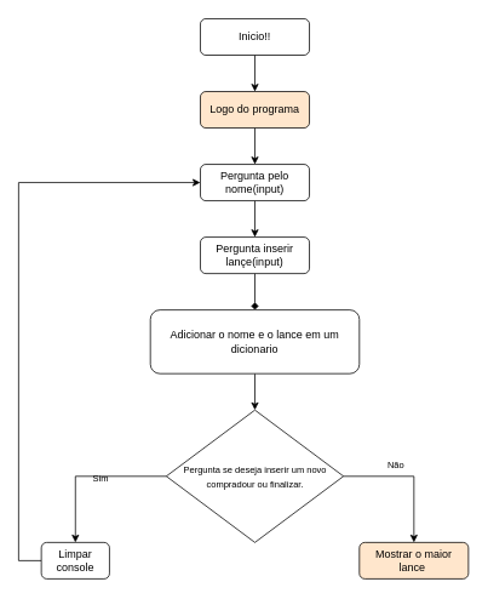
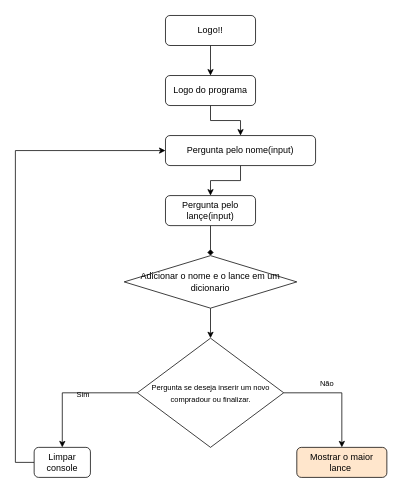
  <mxCell id="0" />
  <mxCell id="1" parent="0" />
  <mxCell id="2" value="" style="edgeStyle=orthogonalEdgeStyle;rounded=0;orthogonalLoop=1;jettySize=auto;html=1;" edge="1" parent="1" source="3" target="5"><mxGeometry relative="1" as="geometry" /></mxCell>
- <mxCell id="3" value="Inicio!!" style="rounded=1;whiteSpace=wrap;html=1;fontSize=12;glass=0;strokeWidth=1;shadow=0;" parent="1" vertex="1"><mxGeometry x="220" y="20" width="120" height="40" as="geometry" /></mxCell>
+ <mxCell id="3" value="Logo!!" style="rounded=1;whiteSpace=wrap;html=1;fontSize=12;glass=0;strokeWidth=1;shadow=0;" parent="1" vertex="1"><mxGeometry x="220" y="20" width="120" height="40" as="geometry" /></mxCell>
  <mxCell id="4" value="" style="edgeStyle=orthogonalEdgeStyle;rounded=0;orthogonalLoop=1;jettySize=auto;html=1;" edge="1" parent="1" source="5" target="7"><mxGeometry relative="1" as="geometry" /></mxCell>
- <mxCell id="5" value="Logo do programa" style="rounded=1;whiteSpace=wrap;html=1;fontSize=12;glass=0;strokeWidth=1;shadow=0;fillColor=#ffe6cc;" vertex="1" parent="1"><mxGeometry x="220" y="100" width="120" height="40" as="geometry" /></mxCell>
+ <mxCell id="5" value="Logo do programa" style="rounded=1;whiteSpace=wrap;html=1;fontSize=12;glass=0;strokeWidth=1;shadow=0;" vertex="1" parent="1"><mxGeometry x="220" y="100" width="120" height="40" as="geometry" /></mxCell>
  <mxCell id="6" value="" style="edgeStyle=orthogonalEdgeStyle;rounded=0;orthogonalLoop=1;jettySize=auto;html=1;" edge="1" parent="1" source="7" target="9"><mxGeometry relative="1" as="geometry" /></mxCell>
- <mxCell id="7" value="Pergunta pelo nome(input)" style="rounded=1;whiteSpace=wrap;html=1;fontSize=12;glass=0;strokeWidth=1;shadow=0;" vertex="1" parent="1"><mxGeometry x="220" y="180" width="120" height="40" as="geometry" /></mxCell>
+ <mxCell id="7" value="Pergunta pelo nome(input)" style="rounded=1;whiteSpace=wrap;html=1;fontSize=12;glass=0;strokeWidth=1;shadow=0;" vertex="1" parent="1"><mxGeometry x="220" y="180" width="200" height="40" as="geometry" /></mxCell>
  <mxCell id="8" value="" style="edgeStyle=orthogonalEdgeStyle;rounded=0;orthogonalLoop=1;jettySize=auto;html=1;endArrow=diamond;" edge="1" parent="1" source="9" target="11"><mxGeometry relative="1" as="geometry" /></mxCell>
- <mxCell id="9" value="Pergunta inserir lançe(input)" style="rounded=1;whiteSpace=wrap;html=1;fontSize=12;glass=0;strokeWidth=1;shadow=0;" vertex="1" parent="1"><mxGeometry x="220" y="260" width="120" height="40" as="geometry" /></mxCell>
+ <mxCell id="9" value="Pergunta pelo lançe(input)" style="rounded=1;whiteSpace=wrap;html=1;fontSize=12;glass=0;strokeWidth=1;shadow=0;" vertex="1" parent="1"><mxGeometry x="220" y="260" width="120" height="40" as="geometry" /></mxCell>
  <mxCell id="10" value="" style="edgeStyle=orthogonalEdgeStyle;rounded=0;orthogonalLoop=1;jettySize=auto;html=1;fontSize=10;" edge="1" parent="1" source="11" target="14"><mxGeometry relative="1" as="geometry" /></mxCell>
- <mxCell id="11" value="Adicionar o nome e o lance em um dicionario" style="rounded=1;whiteSpace=wrap;html=1;fontSize=12;glass=0;strokeWidth=1;shadow=0;" vertex="1" parent="1"><mxGeometry x="165" y="340" width="230" height="70" as="geometry" /></mxCell>
+ <mxCell id="11" value="Adicionar o nome e o lance em um dicionario" style="rhombus;whiteSpace=wrap;html=1;fontSize=12;glass=0;strokeWidth=1;shadow=0;" vertex="1" parent="1"><mxGeometry x="165" y="340" width="230" height="70" as="geometry" /></mxCell>
  <mxCell id="12" style="edgeStyle=orthogonalEdgeStyle;rounded=0;orthogonalLoop=1;jettySize=auto;html=1;entryX=0.5;entryY=0;entryDx=0;entryDy=0;fontSize=10;" edge="1" parent="1" source="14" target="16"><mxGeometry relative="1" as="geometry" /></mxCell>
  <mxCell id="13" style="edgeStyle=orthogonalEdgeStyle;rounded=0;orthogonalLoop=1;jettySize=auto;html=1;entryX=0.5;entryY=0;entryDx=0;entryDy=0;fontSize=10;" edge="1" parent="1" source="14" target="17"><mxGeometry relative="1" as="geometry" /></mxCell>
  <mxCell id="14" value="&lt;font style=&quot;font-size: 10px&quot;&gt;Pergunta se deseja inserir um novo compradour ou finalizar.&lt;/font&gt;" style="rhombus;whiteSpace=wrap;html=1;" vertex="1" parent="1"><mxGeometry x="182.5" y="450" width="195" height="145.5" as="geometry" /></mxCell>
  <mxCell id="15" style="edgeStyle=orthogonalEdgeStyle;rounded=0;orthogonalLoop=1;jettySize=auto;html=1;entryX=0;entryY=0.5;entryDx=0;entryDy=0;fontSize=10;" edge="1" parent="1" source="16" target="7"><mxGeometry relative="1" as="geometry"><Array as="points"><mxPoint x="20" y="616" /><mxPoint x="20" y="200" /></Array></mxGeometry></mxCell>
  <mxCell id="16" value="Limpar console" style="rounded=1;whiteSpace=wrap;html=1;fontSize=12;glass=0;strokeWidth=1;shadow=0;" vertex="1" parent="1"><mxGeometry x="45" y="595.5" width="75" height="40" as="geometry" /></mxCell>
  <mxCell id="17" value="Mostrar o maior lance&amp;nbsp;" style="rounded=1;whiteSpace=wrap;html=1;fontSize=12;glass=0;strokeWidth=1;shadow=0;fillColor=#ffe6cc;" vertex="1" parent="1"><mxGeometry x="395" y="595.5" width="120" height="40" as="geometry" /></mxCell>
  <mxCell id="18" value="Não" style="text;html=1;align=center;verticalAlign=middle;resizable=0;points=[];autosize=1;strokeColor=none;fillColor=none;fontSize=10;" vertex="1" parent="1"><mxGeometry x="420" y="500" width="30" height="20" as="geometry" /></mxCell>
  <mxCell id="19" value="Sim" style="text;html=1;align=center;verticalAlign=middle;resizable=0;points=[];autosize=1;strokeColor=none;fillColor=none;fontSize=10;" vertex="1" parent="1"><mxGeometry x="95" y="515" width="30" height="20" as="geometry" /></mxCell>
